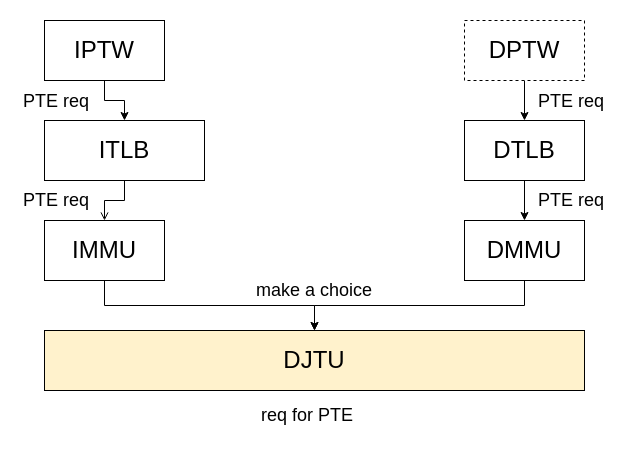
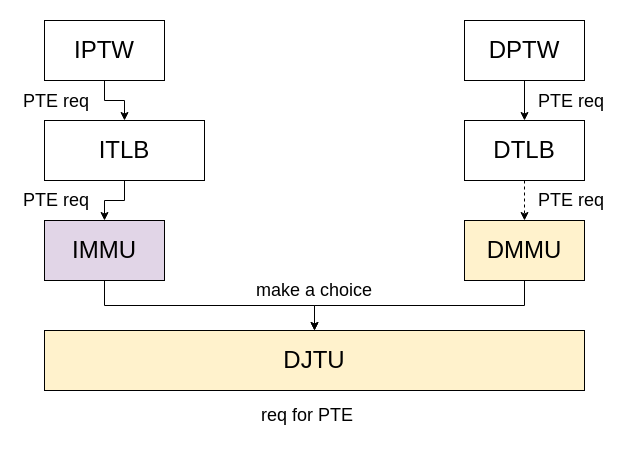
  <mxCell id="0" />
  <mxCell id="1" parent="0" />
  <mxCell id="2" style="edgeStyle=orthogonalEdgeStyle;rounded=0;orthogonalLoop=1;jettySize=auto;html=1;exitX=0.5;exitY=1;exitDx=0;exitDy=0;entryX=0.5;entryY=0;entryDx=0;entryDy=0;" parent="1" source="3" target="7" edge="1"><mxGeometry relative="1" as="geometry" /></mxCell>
  <mxCell id="3" value="&lt;font style=&quot;font-size: 24px&quot;&gt;IPTW&lt;/font&gt;" style="rounded=0;whiteSpace=wrap;html=1;" parent="1" vertex="1"><mxGeometry x="44" y="20" width="120" height="60" as="geometry" /></mxCell>
  <mxCell id="4" style="edgeStyle=orthogonalEdgeStyle;rounded=0;orthogonalLoop=1;jettySize=auto;html=1;exitX=0.5;exitY=1;exitDx=0;exitDy=0;" parent="1" source="5" target="9" edge="1"><mxGeometry relative="1" as="geometry" /></mxCell>
- <mxCell id="5" value="&lt;font style=&quot;font-size: 24px&quot;&gt;DPTW&lt;/font&gt;" style="rounded=0;whiteSpace=wrap;html=1;dashed=1;" parent="1" vertex="1"><mxGeometry x="464" y="20" width="120" height="60" as="geometry" /></mxCell>
- <mxCell id="6" style="edgeStyle=orthogonalEdgeStyle;rounded=0;orthogonalLoop=1;jettySize=auto;html=1;exitX=0.5;exitY=1;exitDx=0;exitDy=0;entryX=0.5;entryY=0;entryDx=0;entryDy=0;endArrow=open;" parent="1" source="7" target="11" edge="1"><mxGeometry relative="1" as="geometry" /></mxCell>
+ <mxCell id="5" value="&lt;font style=&quot;font-size: 24px&quot;&gt;DPTW&lt;/font&gt;" style="rounded=0;whiteSpace=wrap;html=1;" parent="1" vertex="1"><mxGeometry x="464" y="20" width="120" height="60" as="geometry" /></mxCell>
+ <mxCell id="6" style="edgeStyle=orthogonalEdgeStyle;rounded=0;orthogonalLoop=1;jettySize=auto;html=1;exitX=0.5;exitY=1;exitDx=0;exitDy=0;entryX=0.5;entryY=0;entryDx=0;entryDy=0;" parent="1" source="7" target="11" edge="1"><mxGeometry relative="1" as="geometry" /></mxCell>
  <mxCell id="7" value="&lt;font style=&quot;font-size: 24px&quot;&gt;ITLB&lt;/font&gt;" style="rounded=0;whiteSpace=wrap;html=1;" parent="1" vertex="1"><mxGeometry x="44" y="120" width="160" height="60" as="geometry" /></mxCell>
- <mxCell id="8" style="edgeStyle=orthogonalEdgeStyle;rounded=0;orthogonalLoop=1;jettySize=auto;html=1;exitX=0.5;exitY=1;exitDx=0;exitDy=0;entryX=0.5;entryY=0;entryDx=0;entryDy=0;" parent="1" source="9" target="13" edge="1"><mxGeometry relative="1" as="geometry" /></mxCell>
+ <mxCell id="8" style="edgeStyle=orthogonalEdgeStyle;rounded=0;orthogonalLoop=1;jettySize=auto;html=1;exitX=0.5;exitY=1;exitDx=0;exitDy=0;entryX=0.5;entryY=0;entryDx=0;entryDy=0;dashed=1;" parent="1" source="9" target="13" edge="1"><mxGeometry relative="1" as="geometry" /></mxCell>
  <mxCell id="9" value="&lt;font style=&quot;font-size: 24px&quot;&gt;DTLB&lt;/font&gt;" style="rounded=0;whiteSpace=wrap;html=1;" parent="1" vertex="1"><mxGeometry x="464" y="120" width="120" height="60" as="geometry" /></mxCell>
  <mxCell id="10" style="edgeStyle=orthogonalEdgeStyle;rounded=0;orthogonalLoop=1;jettySize=auto;html=1;exitX=0.5;exitY=1;exitDx=0;exitDy=0;" parent="1" source="11" target="14" edge="1"><mxGeometry relative="1" as="geometry"><mxPoint x="104" y="320" as="targetPoint" /></mxGeometry></mxCell>
- <mxCell id="11" value="&lt;font style=&quot;font-size: 24px&quot;&gt;IMMU&lt;/font&gt;" style="rounded=0;whiteSpace=wrap;html=1;" parent="1" vertex="1"><mxGeometry x="44" y="220" width="120" height="60" as="geometry" /></mxCell>
+ <mxCell id="11" value="&lt;font style=&quot;font-size: 24px&quot;&gt;IMMU&lt;/font&gt;" style="rounded=0;whiteSpace=wrap;html=1;fillColor=#e1d5e7;" parent="1" vertex="1"><mxGeometry x="44" y="220" width="120" height="60" as="geometry" /></mxCell>
  <mxCell id="12" style="edgeStyle=orthogonalEdgeStyle;rounded=0;orthogonalLoop=1;jettySize=auto;html=1;exitX=0.5;exitY=1;exitDx=0;exitDy=0;" parent="1" source="13" target="14" edge="1"><mxGeometry relative="1" as="geometry" /></mxCell>
- <mxCell id="13" value="&lt;font style=&quot;font-size: 24px&quot;&gt;DMMU&lt;/font&gt;" style="rounded=0;whiteSpace=wrap;html=1;" parent="1" vertex="1"><mxGeometry x="464" y="220" width="120" height="60" as="geometry" /></mxCell>
+ <mxCell id="13" value="&lt;font style=&quot;font-size: 24px&quot;&gt;DMMU&lt;/font&gt;" style="rounded=0;whiteSpace=wrap;html=1;fillColor=#fff2cc;" parent="1" vertex="1"><mxGeometry x="464" y="220" width="120" height="60" as="geometry" /></mxCell>
  <mxCell id="14" value="&lt;font style=&quot;font-size: 24px&quot;&gt;DJTU&lt;/font&gt;" style="rounded=0;whiteSpace=wrap;html=1;fillColor=#fff2cc;" parent="1" vertex="1"><mxGeometry x="44" y="330" width="540" height="60" as="geometry" /></mxCell>
  <mxCell id="15" value="&lt;font style=&quot;font-size: 18px&quot;&gt;PTE req&lt;/font&gt;" style="text;html=1;strokeColor=none;fillColor=none;align=center;verticalAlign=middle;whiteSpace=wrap;rounded=0;" parent="1" vertex="1"><mxGeometry x="20" y="92" width="72" height="18" as="geometry" /></mxCell>
  <mxCell id="16" value="&lt;font style=&quot;font-size: 18px&quot;&gt;make a choice&lt;/font&gt;" style="text;html=1;strokeColor=none;fillColor=none;align=center;verticalAlign=middle;whiteSpace=wrap;rounded=0;" parent="1" vertex="1"><mxGeometry x="234" y="280" width="160" height="20" as="geometry" /></mxCell>
  <mxCell id="17" value="&lt;font style=&quot;font-size: 18px&quot;&gt;req for PTE&lt;/font&gt;" style="text;html=1;strokeColor=none;fillColor=none;align=center;verticalAlign=middle;whiteSpace=wrap;rounded=0;" parent="1" vertex="1"><mxGeometry x="240" y="399" width="134" height="32" as="geometry" /></mxCell>
  <mxCell id="18" value="&lt;font style=&quot;font-size: 18px&quot;&gt;PTE req&lt;/font&gt;" style="text;html=1;strokeColor=none;fillColor=none;align=center;verticalAlign=middle;whiteSpace=wrap;rounded=0;" vertex="1" parent="1"><mxGeometry x="20" y="191" width="72" height="18" as="geometry" /></mxCell>
  <mxCell id="19" value="&lt;font style=&quot;font-size: 18px&quot;&gt;PTE req&lt;/font&gt;" style="text;html=1;strokeColor=none;fillColor=none;align=center;verticalAlign=middle;whiteSpace=wrap;rounded=0;" vertex="1" parent="1"><mxGeometry x="535" y="92" width="72" height="18" as="geometry" /></mxCell>
  <mxCell id="20" value="&lt;font style=&quot;font-size: 18px&quot;&gt;PTE req&lt;/font&gt;" style="text;html=1;strokeColor=none;fillColor=none;align=center;verticalAlign=middle;whiteSpace=wrap;rounded=0;" vertex="1" parent="1"><mxGeometry x="535" y="191" width="72" height="18" as="geometry" /></mxCell>
